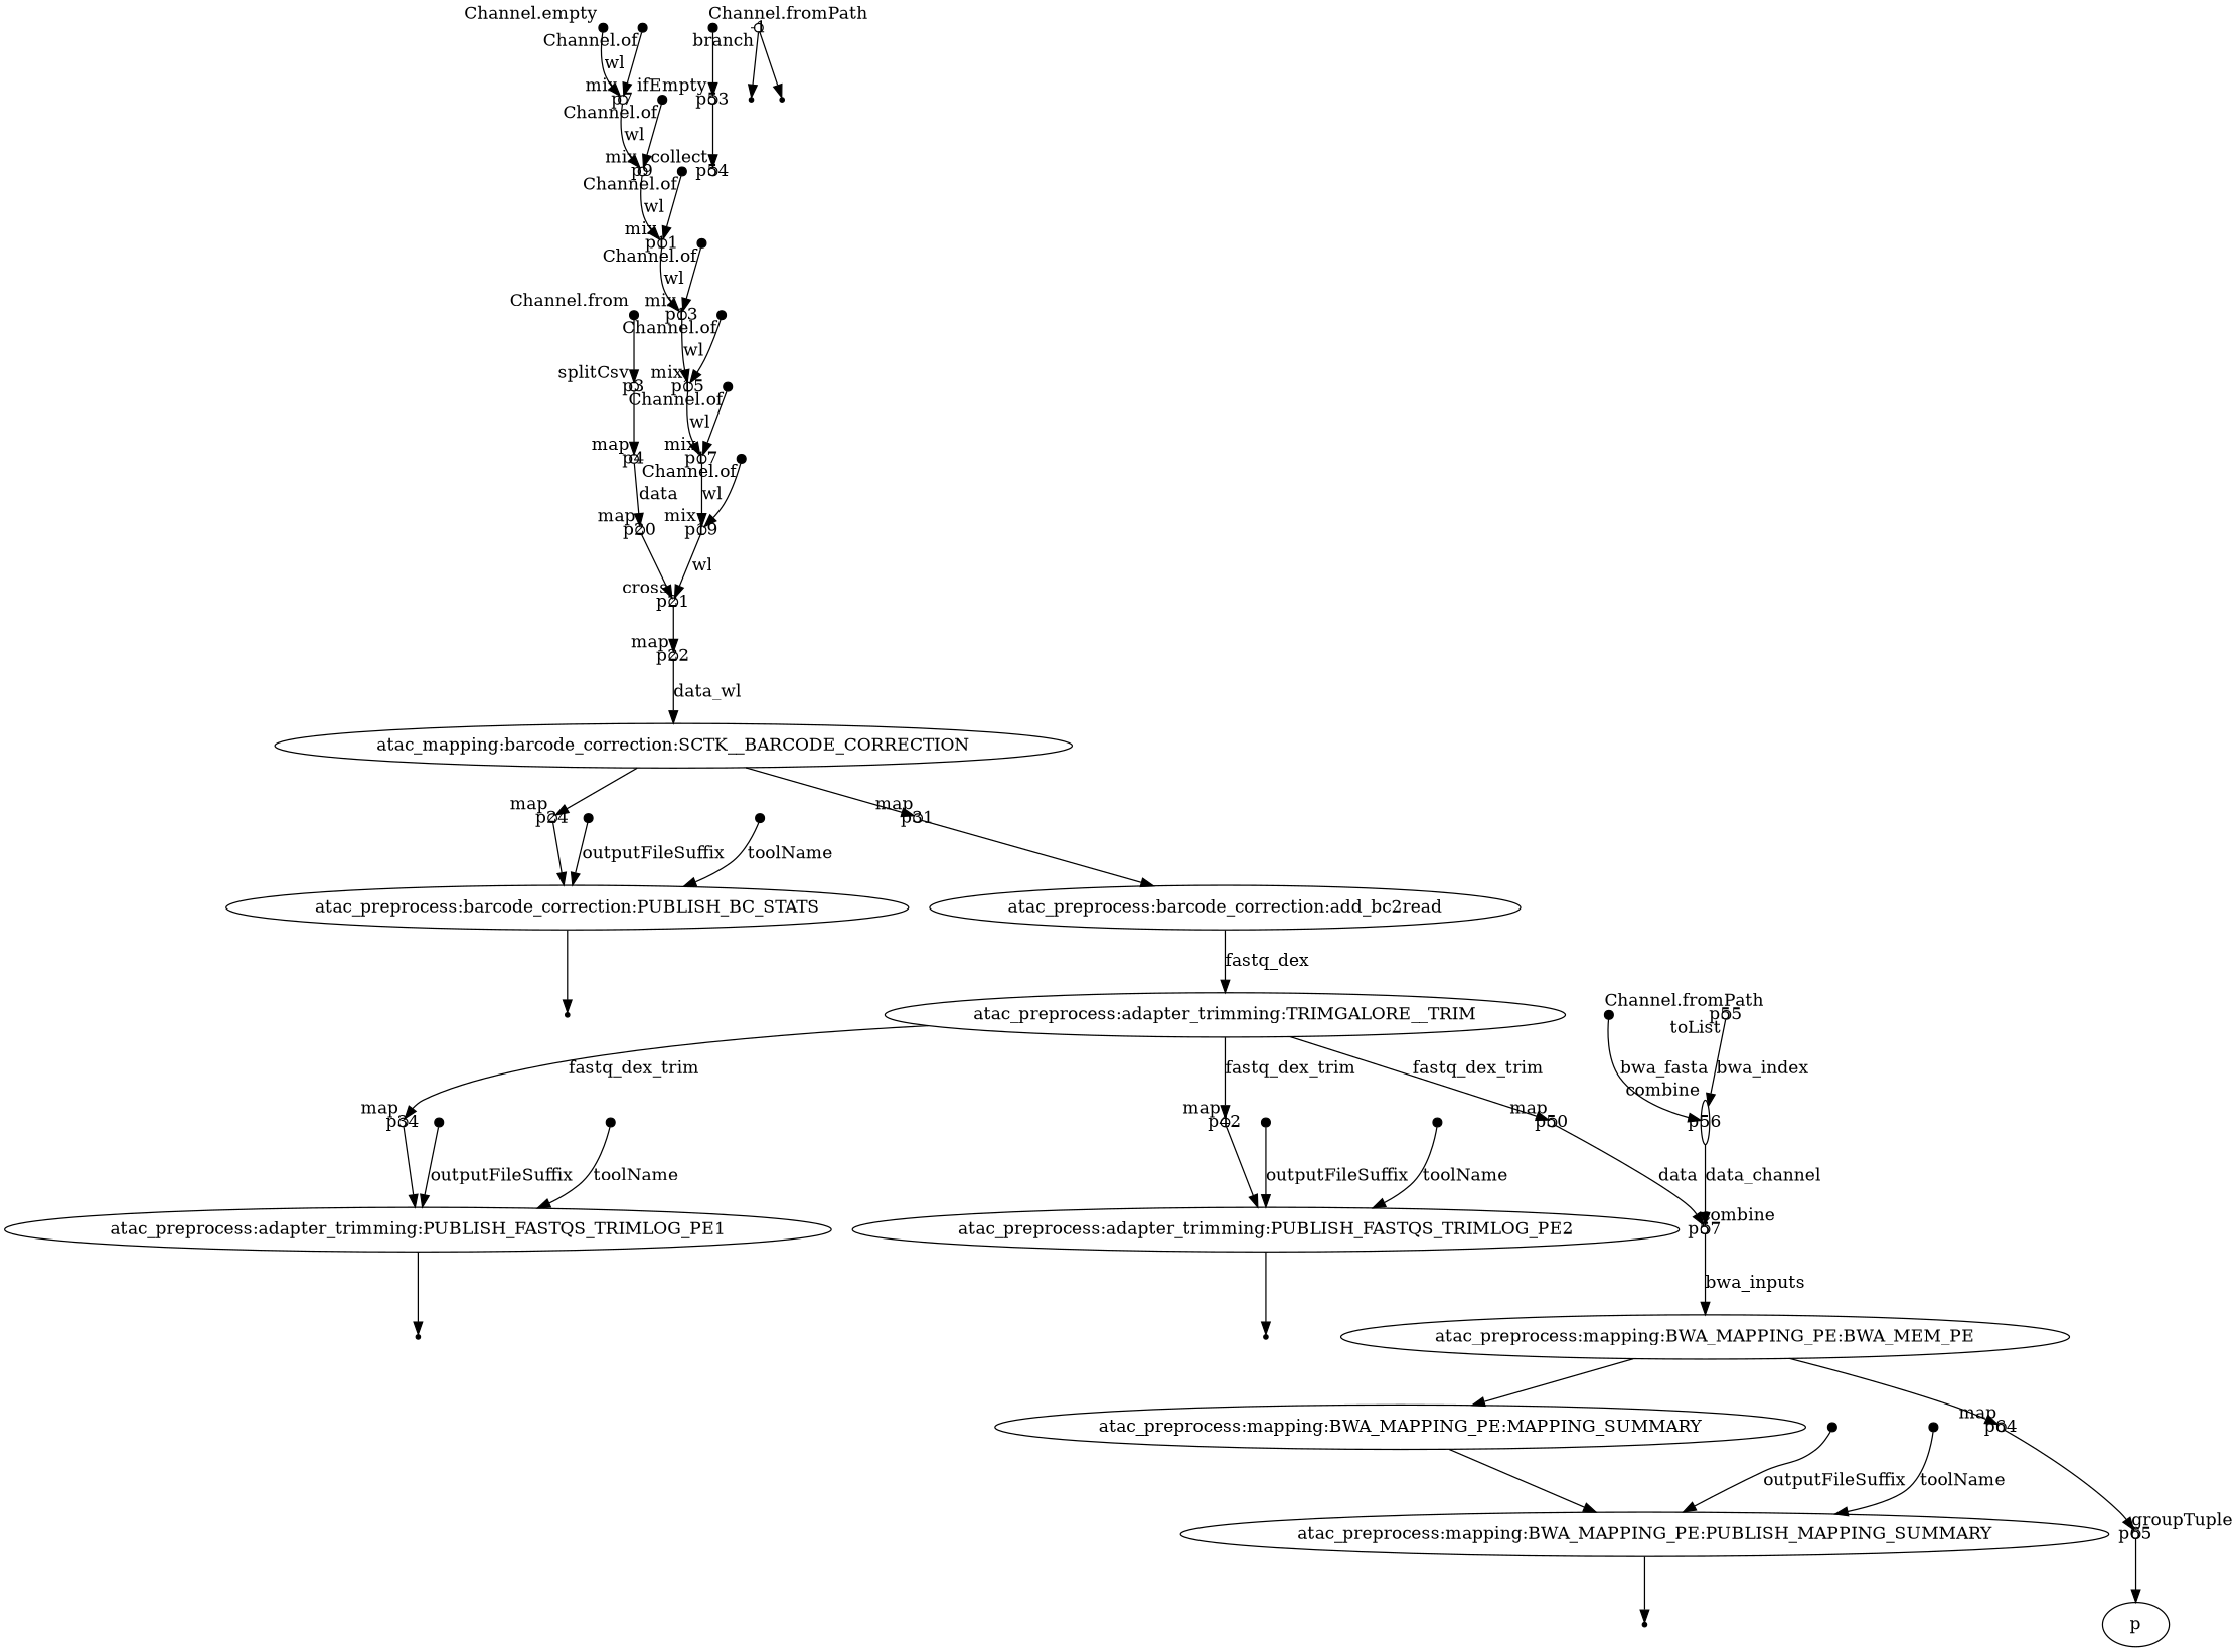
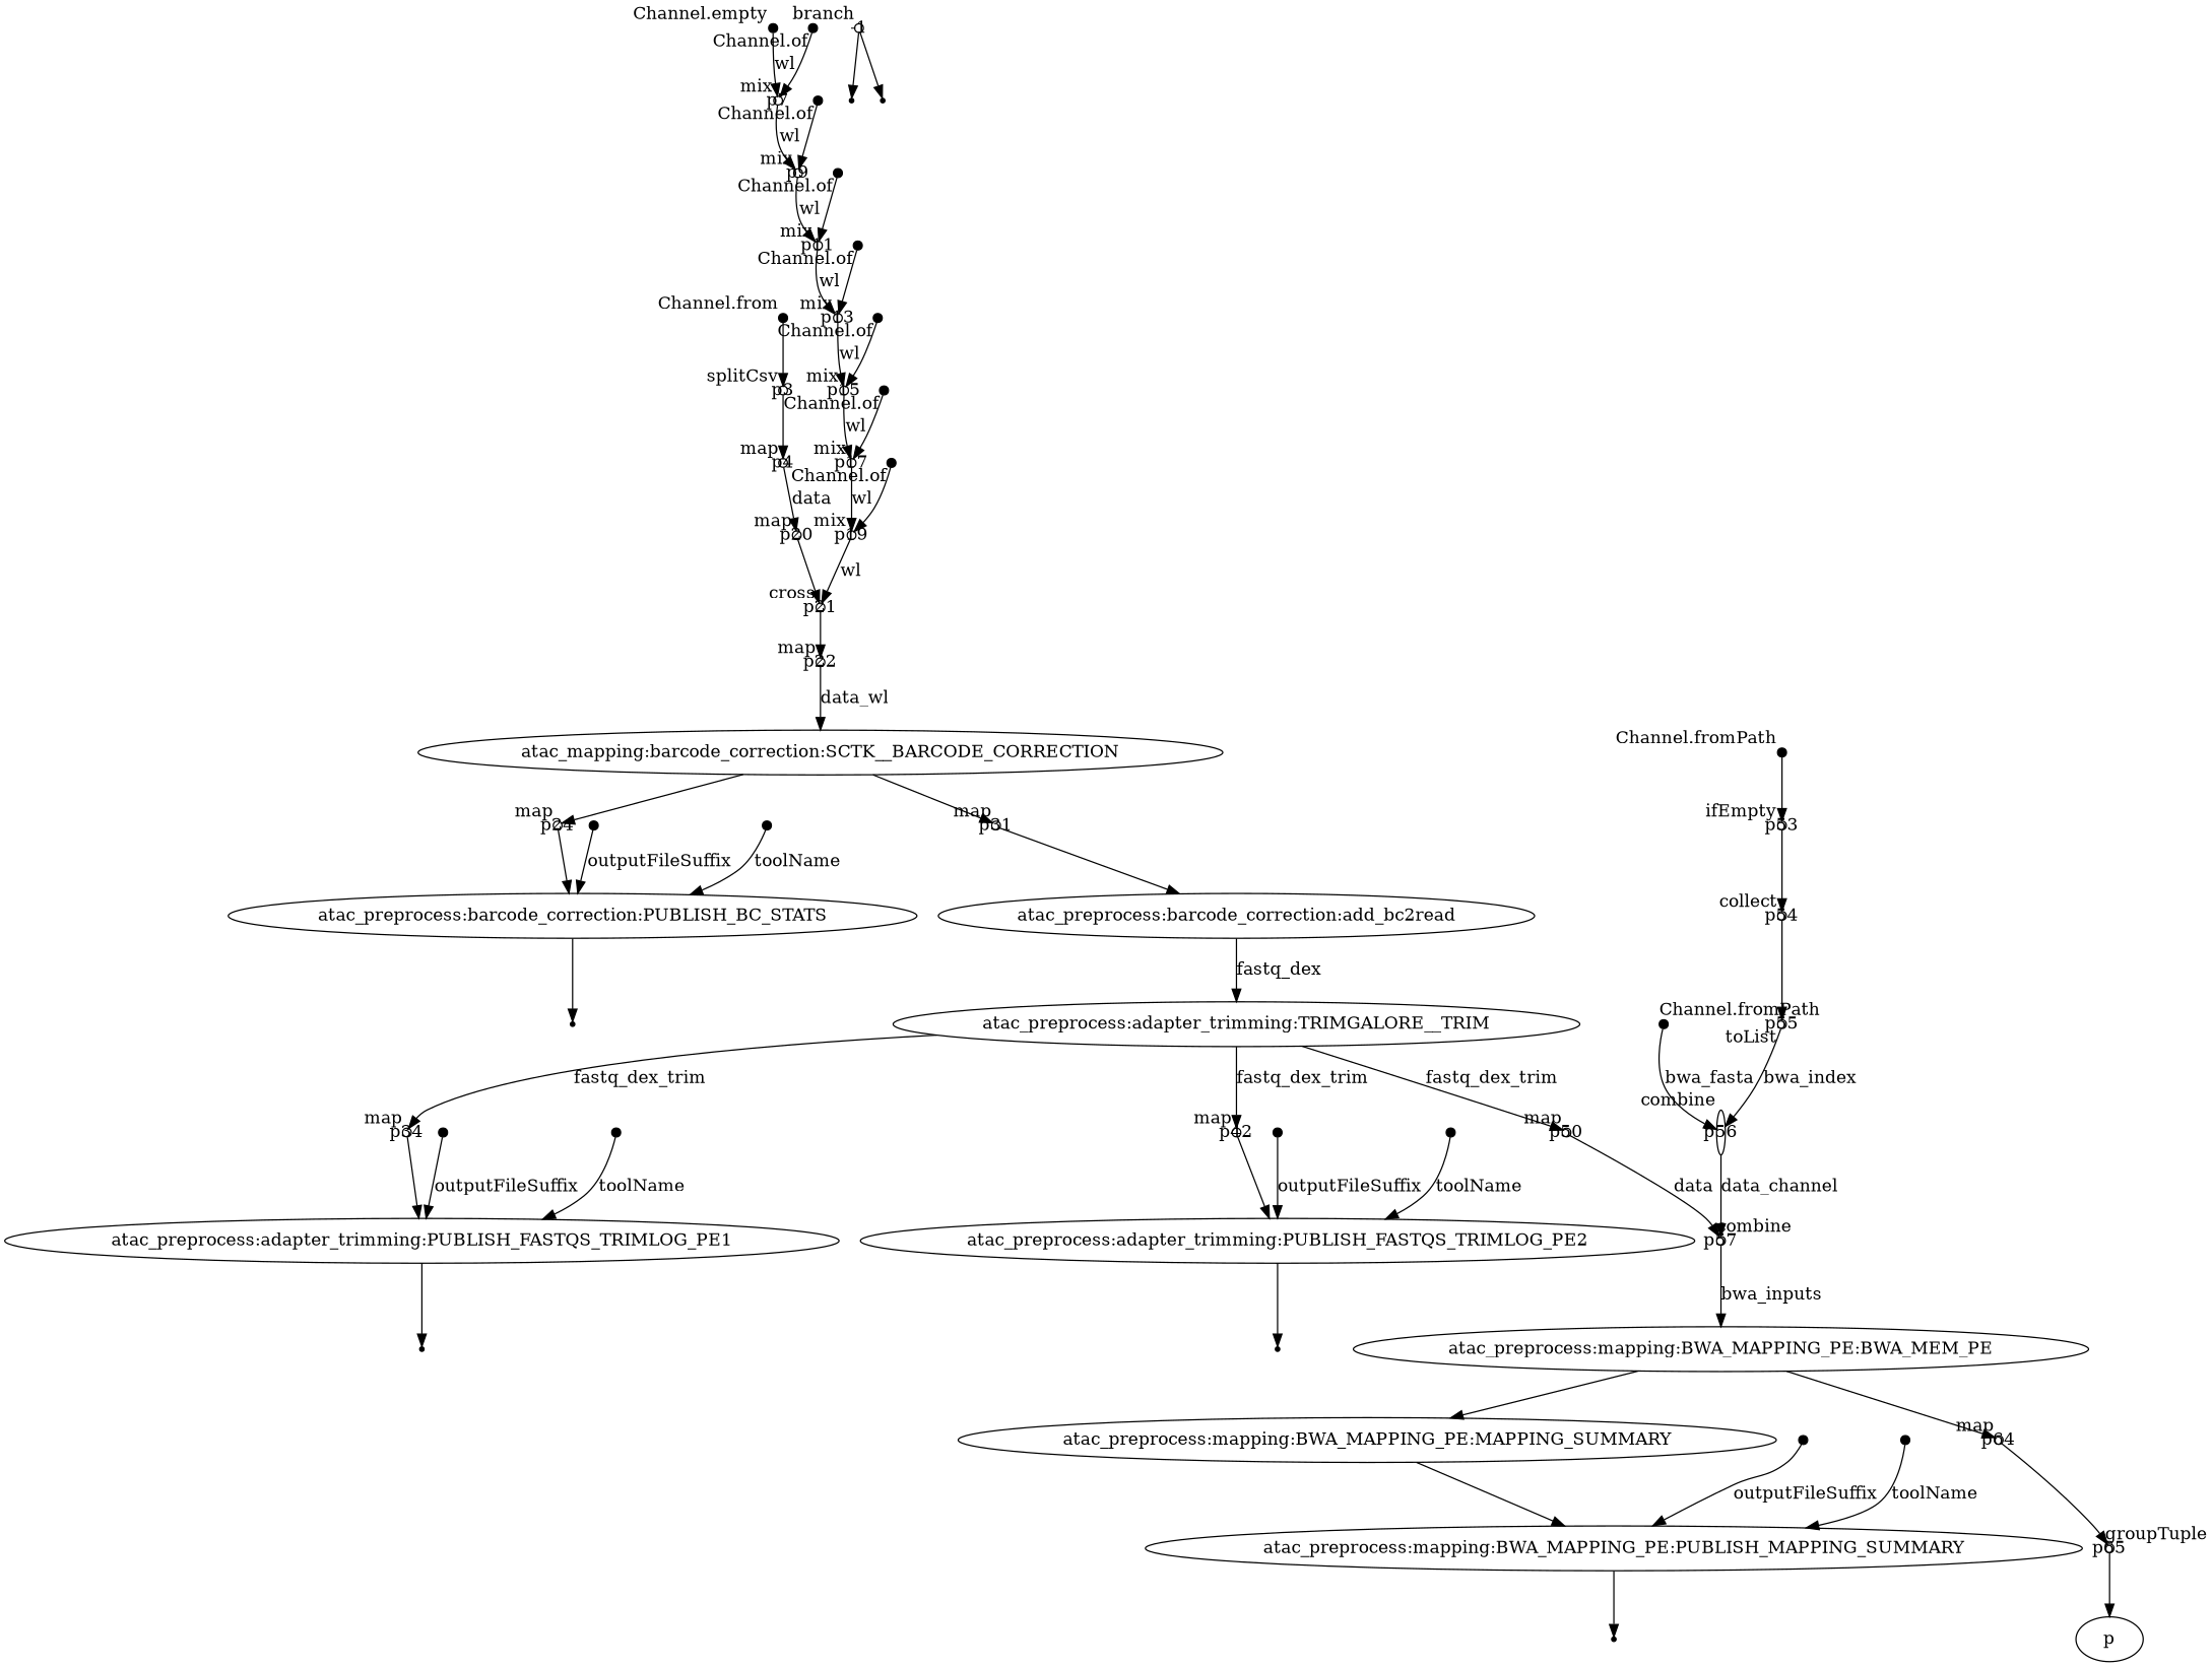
  digraph {
    node [fixedsize=true shape=point]
    p2 [width=0.1 xlabel="Channel.from"]
    p3 [shape=circle width=0.1 xlabel=splitCsv]
    p4 [shape=circle width=0.1 xlabel=map]
    p20 [shape=circle width=0.1 xlabel=map]
    p21 [shape=circle width=0.1 xlabel=cross]
    p22 [shape=circle width=0.1 xlabel=map]
    p5 [width=0.1 xlabel="Channel.empty"]
    p7 [shape=circle width=0.1 xlabel=mix]
    p9 [shape=circle width=0.1 xlabel=mix]
    p11 [shape=circle width=0.1 xlabel=mix]
    p6 [width=0.1 xlabel="Channel.of"]
    p13 [shape=circle width=0.1 xlabel=mix]
    p8 [width=0.1 xlabel="Channel.of"]
    p15 [shape=circle width=0.1 xlabel=mix]
    p10 [width=0.1 xlabel="Channel.of"]
    p17 [shape=circle width=0.1 xlabel=mix]
    p12 [width=0.1 xlabel="Channel.of"]
    p19 [shape=circle width=0.1 xlabel=mix]
    p14 [width=0.1 xlabel="Channel.of"]
    p16 [width=0.1 xlabel="Channel.of"]
    p18 [width=0.1 xlabel="Channel.of"]
    n22 [label="atac_mapping:barcode_correction:SCTK__BARCODE_CORRECTION" fixedsize="" shape=""]
    p24 [shape=circle width=0.1 xlabel=map]
    p31 [shape=circle width=0.1 xlabel=map]
    n25 [label="atac_preprocess:barcode_correction:PUBLISH_BC_STATS" fixedsize="" shape=""]
    n26 [label="atac_preprocess:barcode_correction:add_bc2read" fixedsize="" shape=""]
    p30 [fixedsize=""]
    p25 [width=0.1]
    p26 [width=0.1]
    n30 [label="atac_preprocess:adapter_trimming:TRIMGALORE__TRIM" fixedsize="" shape=""]
    p34 [shape=circle width=0.1 xlabel=map]
    p42 [shape=circle width=0.1 xlabel=map]
    p50 [shape=circle width=0.1 xlabel=map]
    n34 [label="atac_preprocess:adapter_trimming:PUBLISH_FASTQS_TRIMLOG_PE1" fixedsize="" shape=""]
    n35 [label="atac_preprocess:adapter_trimming:PUBLISH_FASTQS_TRIMLOG_PE2" fixedsize="" shape=""]
    p57 [shape=circle width=0.1 xlabel=combine]
    p40 [fixedsize=""]
    p36 [width=0.1]
    p38 [width=0.1]
    p48 [fixedsize=""]
    p44 [width=0.1]
    p46 [width=0.1]
    n43 [label="atac_preprocess:mapping:BWA_MAPPING_PE:BWA_MEM_PE" fixedsize="" shape=""]
    n44 [label="atac_preprocess:mapping:BWA_MAPPING_PE:MAPPING_SUMMARY" fixedsize="" shape=""]
    p64 [shape=circle width=0.1 xlabel=map]
    p51 [width=0.1 xlabel="Channel.fromPath"]
    p56 [shape=ellipse width=0.1 xlabel=combine]
    p52 [width=0.1 xlabel="Channel.fromPath"]
    p53 [shape=circle width=0.1 xlabel=ifEmpty]
    p54 [shape=circle width=0.1 xlabel=collect]
    p55 [shape=circle width=0.1 xlabel=toList]
    n52 [label="atac_preprocess:mapping:BWA_MAPPING_PE:PUBLISH_MAPPING_SUMMARY" fixedsize="" shape=""]
    p65 [shape=circle width=0.1 xlabel=groupTuple]
    p63 [fixedsize=""]
    p60 [width=0.1]
    p61 [width=0.1]
    p [fixedsize="" shape=""]
    -1 [shape=circle width=0.1 xlabel=branch]
    p1 [fixedsize=""]
    p0 [fixedsize=""]
    p2 -> p3
    p3 -> p4
    p4 -> p20 [label=data]
    p20 -> p21
    p21 -> p22
    p22 -> n22 [label=data_wl]
    p5 -> p7 [label=wl]
    p7 -> p9 [label=wl]
    p9 -> p11 [label=wl]
    p11 -> p13 [label=wl]
    p6 -> p7
    p13 -> p15 [label=wl]
    p8 -> p9
    p15 -> p17 [label=wl]
    p10 -> p11
    p17 -> p19 [label=wl]
    p12 -> p13
    p19 -> p21 [label=wl]
    p14 -> p15
    p16 -> p17
    p18 -> p19
    n22 -> p24
    n22 -> p31
    p24 -> n25
    p31 -> n26
    n25 -> p30
    n26 -> n30 [label=fastq_dex]
    p25 -> n25 [label=outputFileSuffix]
    p26 -> n25 [label=toolName]
    n30 -> p34 [label=fastq_dex_trim]
    n30 -> p42 [label=fastq_dex_trim]
    n30 -> p50 [label=fastq_dex_trim]
    p34 -> n34
    p42 -> n35
    p50 -> p57 [label=data]
    n34 -> p40
    n35 -> p48
    p57 -> n43 [label=bwa_inputs]
    p36 -> n34 [label=outputFileSuffix]
    p38 -> n34 [label=toolName]
    p44 -> n35 [label=outputFileSuffix]
    p46 -> n35 [label=toolName]
    n43 -> n44
    n43 -> p64
    n44 -> n52
    p64 -> p65
    p51 -> p56 [label=bwa_fasta]
    p56 -> p57 [label=data_channel]
    p52 -> p53
    p53 -> p54
+   p54 -> p55
    p55 -> p56 [label=bwa_index]
    n52 -> p63
    p65 -> p
    p60 -> n52 [label=outputFileSuffix]
    p61 -> n52 [label=toolName]
    -1 -> p1
    -1 -> p0
  }
